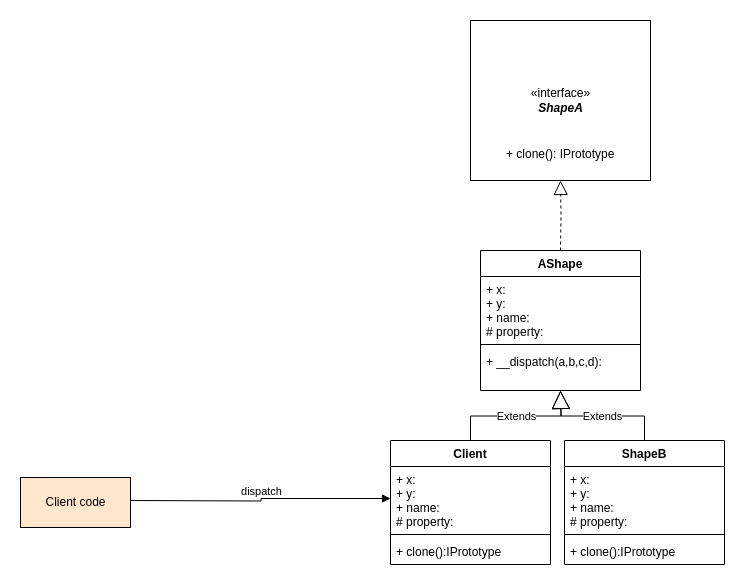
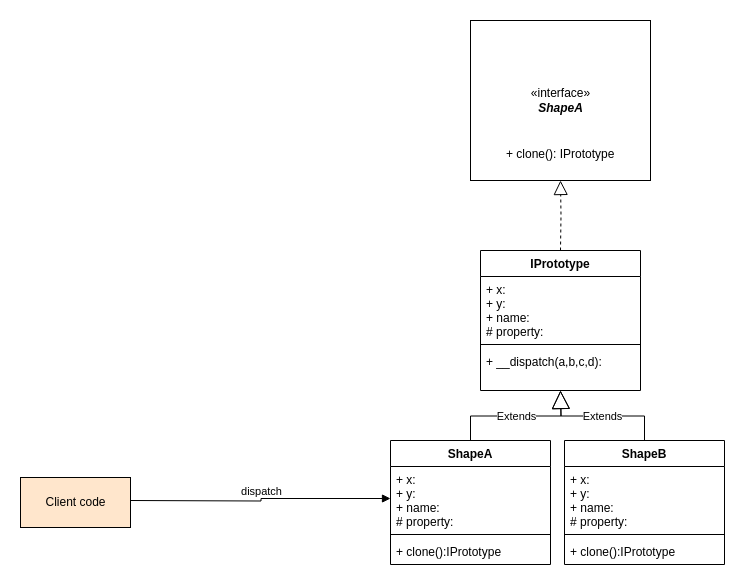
  <mxCell id="0" />
  <mxCell id="1" parent="0" />
  <mxCell id="2" value="«interface»&lt;br&gt;&lt;b&gt;&lt;i&gt;ShapeA&lt;/i&gt;&lt;/b&gt;" style="html=1;" vertex="1" parent="1"><mxGeometry x="470" y="20" width="180" height="160" as="geometry" /></mxCell>
- <mxCell id="3" value="AShape" style="swimlane;fontStyle=1;align=center;verticalAlign=top;childLayout=stackLayout;horizontal=1;startSize=26;horizontalStack=0;resizeParent=1;resizeParentMax=0;resizeLast=0;collapsible=1;marginBottom=0;" vertex="1" parent="1"><mxGeometry x="480" y="250" width="160" height="140" as="geometry" /></mxCell>
+ <mxCell id="3" value="IPrototype" style="swimlane;fontStyle=1;align=center;verticalAlign=top;childLayout=stackLayout;horizontal=1;startSize=26;horizontalStack=0;resizeParent=1;resizeParentMax=0;resizeLast=0;collapsible=1;marginBottom=0;" vertex="1" parent="1"><mxGeometry x="480" y="250" width="160" height="140" as="geometry" /></mxCell>
  <mxCell id="4" value="" style="endArrow=block;dashed=1;endFill=0;endSize=12;html=1;rounded=0;edgeStyle=orthogonalEdgeStyle;entryX=0.5;entryY=1;entryDx=0;entryDy=0;" edge="1" parent="3" target="2"><mxGeometry width="160" relative="1" as="geometry"><mxPoint x="80" as="sourcePoint" /><mxPoint x="240" as="targetPoint" /></mxGeometry></mxCell>
  <mxCell id="5" value="+ x: &#10;+ y:&#10;+ name:&#10;# property:" style="text;strokeColor=none;fillColor=none;align=left;verticalAlign=top;spacingLeft=4;spacingRight=4;overflow=hidden;rotatable=0;points=[[0,0.5],[1,0.5]];portConstraint=eastwest;" vertex="1" parent="3"><mxGeometry y="26" width="160" height="64" as="geometry" /></mxCell>
  <mxCell id="6" value="" style="line;strokeWidth=1;fillColor=none;align=left;verticalAlign=middle;spacingTop=-1;spacingLeft=3;spacingRight=3;rotatable=0;labelPosition=right;points=[];portConstraint=eastwest;" vertex="1" parent="3"><mxGeometry y="90" width="160" height="8" as="geometry" /></mxCell>
  <mxCell id="7" value="+ __dispatch(a,b,c,d):" style="text;strokeColor=none;fillColor=none;align=left;verticalAlign=top;spacingLeft=4;spacingRight=4;overflow=hidden;rotatable=0;points=[[0,0.5],[1,0.5]];portConstraint=eastwest;" vertex="1" parent="3"><mxGeometry y="98" width="160" height="42" as="geometry" /></mxCell>
- <mxCell id="8" value="Client" style="swimlane;fontStyle=1;align=center;verticalAlign=top;childLayout=stackLayout;horizontal=1;startSize=26;horizontalStack=0;resizeParent=1;resizeParentMax=0;resizeLast=0;collapsible=1;marginBottom=0;" vertex="1" parent="1"><mxGeometry x="390" y="440" width="160" height="124" as="geometry" /></mxCell>
+ <mxCell id="8" value="ShapeA" style="swimlane;fontStyle=1;align=center;verticalAlign=top;childLayout=stackLayout;horizontal=1;startSize=26;horizontalStack=0;resizeParent=1;resizeParentMax=0;resizeLast=0;collapsible=1;marginBottom=0;" vertex="1" parent="1"><mxGeometry x="390" y="440" width="160" height="124" as="geometry" /></mxCell>
  <mxCell id="9" value="+ x: &#10;+ y:&#10;+ name:&#10;# property:" style="text;strokeColor=none;fillColor=none;align=left;verticalAlign=top;spacingLeft=4;spacingRight=4;overflow=hidden;rotatable=0;points=[[0,0.5],[1,0.5]];portConstraint=eastwest;" vertex="1" parent="8"><mxGeometry y="26" width="160" height="64" as="geometry" /></mxCell>
  <mxCell id="10" value="" style="line;strokeWidth=1;fillColor=none;align=left;verticalAlign=middle;spacingTop=-1;spacingLeft=3;spacingRight=3;rotatable=0;labelPosition=right;points=[];portConstraint=eastwest;" vertex="1" parent="8"><mxGeometry y="90" width="160" height="8" as="geometry" /></mxCell>
  <mxCell id="11" value="+ clone():IPrototype" style="text;strokeColor=none;fillColor=none;align=left;verticalAlign=top;spacingLeft=4;spacingRight=4;overflow=hidden;rotatable=0;points=[[0,0.5],[1,0.5]];portConstraint=eastwest;" vertex="1" parent="8"><mxGeometry y="98" width="160" height="26" as="geometry" /></mxCell>
  <mxCell id="12" value="ShapeB" style="swimlane;fontStyle=1;align=center;verticalAlign=top;childLayout=stackLayout;horizontal=1;startSize=26;horizontalStack=0;resizeParent=1;resizeParentMax=0;resizeLast=0;collapsible=1;marginBottom=0;" vertex="1" parent="1"><mxGeometry x="564" y="440" width="160" height="124" as="geometry" /></mxCell>
  <mxCell id="13" value="+ x: &#10;+ y:&#10;+ name:&#10;# property:" style="text;strokeColor=none;fillColor=none;align=left;verticalAlign=top;spacingLeft=4;spacingRight=4;overflow=hidden;rotatable=0;points=[[0,0.5],[1,0.5]];portConstraint=eastwest;" vertex="1" parent="12"><mxGeometry y="26" width="160" height="64" as="geometry" /></mxCell>
  <mxCell id="14" value="" style="line;strokeWidth=1;fillColor=none;align=left;verticalAlign=middle;spacingTop=-1;spacingLeft=3;spacingRight=3;rotatable=0;labelPosition=right;points=[];portConstraint=eastwest;" vertex="1" parent="12"><mxGeometry y="90" width="160" height="8" as="geometry" /></mxCell>
  <mxCell id="15" value="+ clone():IPrototype" style="text;strokeColor=none;fillColor=none;align=left;verticalAlign=top;spacingLeft=4;spacingRight=4;overflow=hidden;rotatable=0;points=[[0,0.5],[1,0.5]];portConstraint=eastwest;" vertex="1" parent="12"><mxGeometry y="98" width="160" height="26" as="geometry" /></mxCell>
  <mxCell id="16" value="Client code" style="html=1;fillColor=#ffe6cc;" vertex="1" parent="1"><mxGeometry x="20" y="477" width="110" height="50" as="geometry" /></mxCell>
  <mxCell id="17" value="+ clone(): IPrototype" style="text;strokeColor=none;fillColor=none;align=left;verticalAlign=top;spacingLeft=4;spacingRight=4;overflow=hidden;rotatable=0;points=[[0,0.5],[1,0.5]];portConstraint=eastwest;" vertex="1" parent="1"><mxGeometry x="500" y="140" width="120" height="26" as="geometry" /></mxCell>
  <mxCell id="18" value="Extends" style="endArrow=block;endSize=16;endFill=0;html=1;rounded=0;edgeStyle=orthogonalEdgeStyle;exitX=0.5;exitY=0;exitDx=0;exitDy=0;" edge="1" parent="1" source="8"><mxGeometry width="160" relative="1" as="geometry"><mxPoint x="250" y="410" as="sourcePoint" /><mxPoint x="560" y="390" as="targetPoint" /></mxGeometry></mxCell>
  <mxCell id="19" value="Extends" style="endArrow=block;endSize=16;endFill=0;html=1;rounded=0;edgeStyle=orthogonalEdgeStyle;exitX=0.5;exitY=0;exitDx=0;exitDy=0;" edge="1" parent="1" source="12"><mxGeometry width="160" relative="1" as="geometry"><mxPoint x="550" y="400" as="sourcePoint" /><mxPoint x="560" y="390" as="targetPoint" /></mxGeometry></mxCell>
  <mxCell id="20" value="dispatch" style="html=1;verticalAlign=bottom;endArrow=block;rounded=0;edgeStyle=orthogonalEdgeStyle;entryX=0;entryY=0.5;entryDx=0;entryDy=0;" edge="1" parent="1" target="9"><mxGeometry width="80" relative="1" as="geometry"><mxPoint x="130" y="500" as="sourcePoint" /><mxPoint x="210" y="500" as="targetPoint" /></mxGeometry></mxCell>
